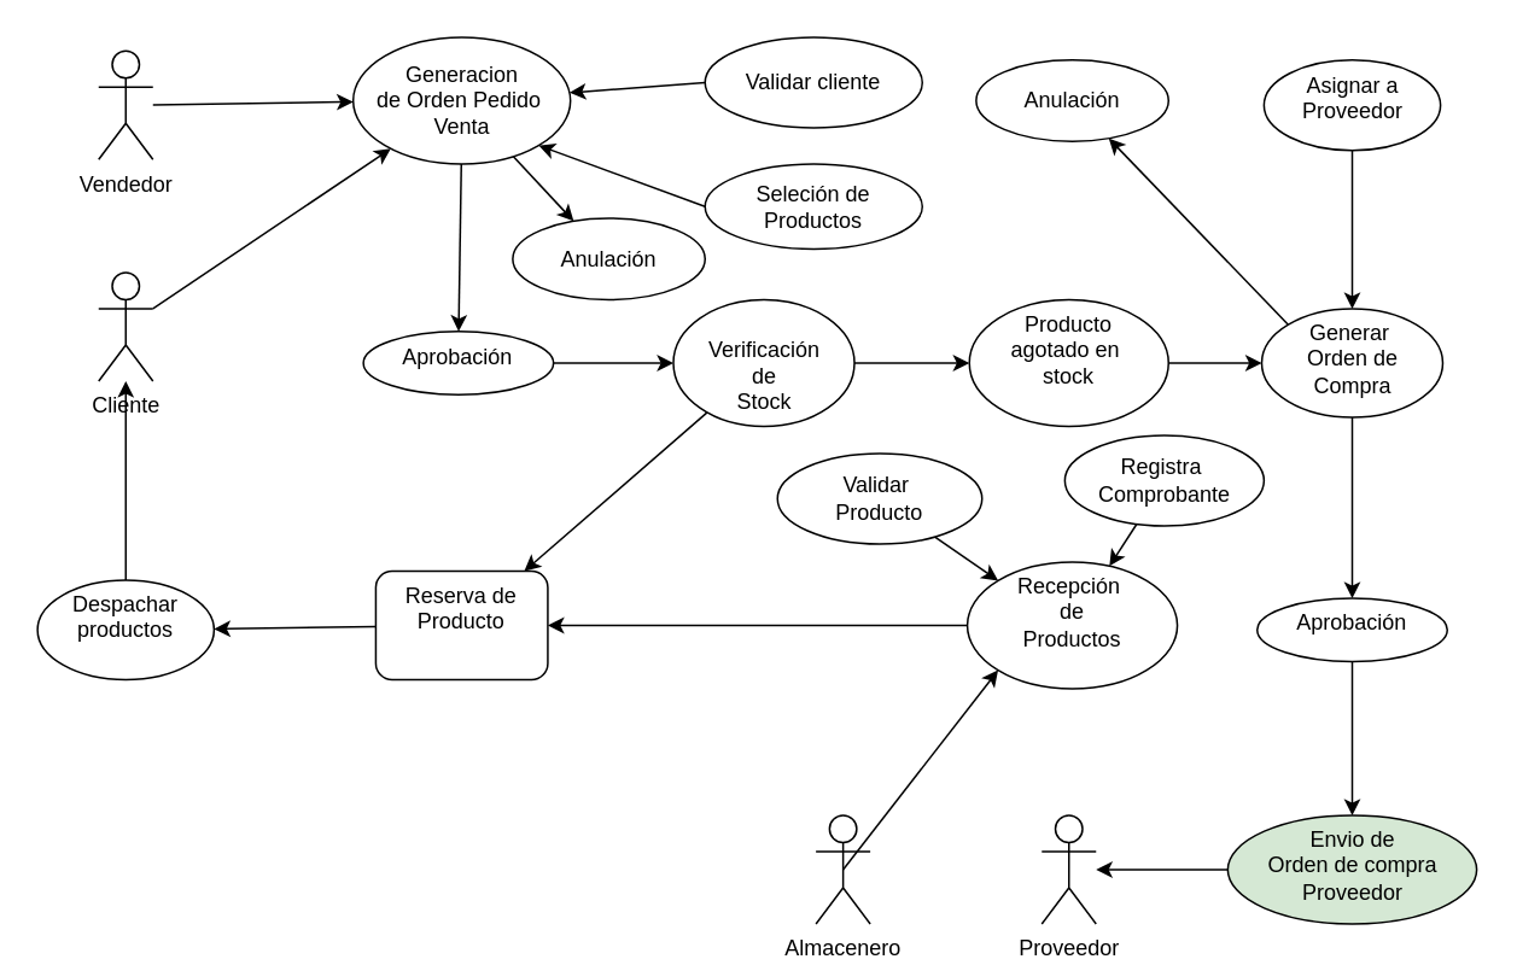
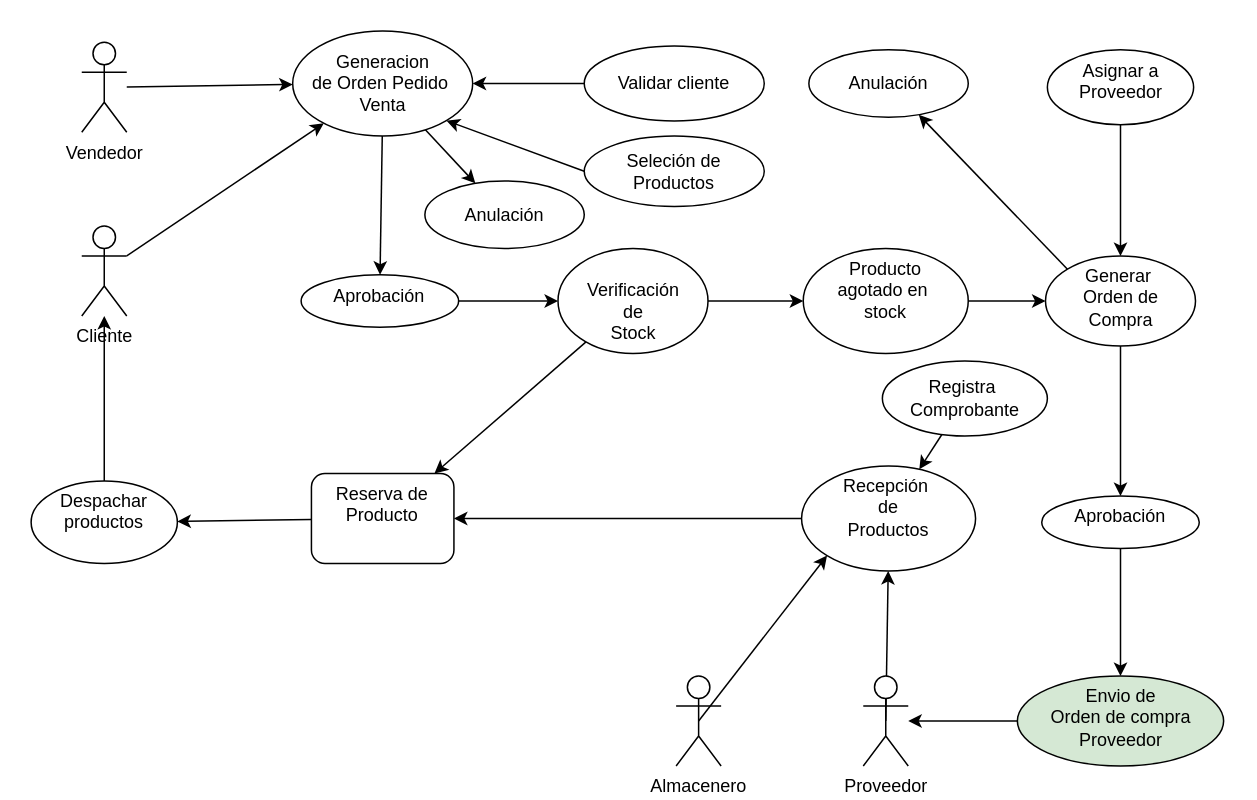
  <mxCell id="0" />
  <mxCell id="1" parent="0" />
  <mxCell id="2" style="edgeStyle=none;html=1;" parent="1" source="3" target="8" edge="1"><mxGeometry relative="1" as="geometry" /></mxCell>
  <mxCell id="3" value="Vendedor&lt;br&gt;" style="shape=umlActor;verticalLabelPosition=bottom;verticalAlign=top;html=1;outlineConnect=0;" parent="1" vertex="1"><mxGeometry x="54" y="27.5" width="30" height="60" as="geometry" /></mxCell>
  <mxCell id="4" style="edgeStyle=none;html=1;" parent="1" source="5" target="8" edge="1"><mxGeometry relative="1" as="geometry" /></mxCell>
  <mxCell id="5" value="Cliente" style="shape=umlActor;verticalLabelPosition=bottom;verticalAlign=top;html=1;outlineConnect=0;" parent="1" vertex="1"><mxGeometry x="54" y="150" width="30" height="60" as="geometry" /></mxCell>
  <mxCell id="6" style="edgeStyle=none;html=1;" parent="1" source="8" target="10" edge="1"><mxGeometry relative="1" as="geometry" /></mxCell>
  <mxCell id="7" value="" style="edgeStyle=none;html=1;" parent="1" source="8" target="25" edge="1"><mxGeometry relative="1" as="geometry" /></mxCell>
  <mxCell id="8" value="Generacion &lt;br&gt;de Orden Pedido&amp;nbsp;&lt;br&gt;Venta" style="ellipse;whiteSpace=wrap;html=1;" parent="1" vertex="1"><mxGeometry x="194.62" y="20" width="120" height="70" as="geometry" /></mxCell>
  <mxCell id="9" value="" style="edgeStyle=none;html=1;" parent="1" source="10" target="24" edge="1"><mxGeometry relative="1" as="geometry" /></mxCell>
  <mxCell id="10" value="Aprobación" style="ellipse;whiteSpace=wrap;html=1;verticalAlign=top;" parent="1" vertex="1"><mxGeometry x="200.25" y="182.5" width="105" height="35" as="geometry" /></mxCell>
  <mxCell id="11" style="edgeStyle=none;html=1;" parent="1" source="12" target="14" edge="1"><mxGeometry relative="1" as="geometry" /></mxCell>
  <mxCell id="12" value="Reserva de Producto" style="whiteSpace=wrap;html=1;verticalAlign=top;rounded=1;" parent="1" vertex="1"><mxGeometry x="207.12" y="315" width="95" height="60" as="geometry" /></mxCell>
  <mxCell id="13" value="" style="edgeStyle=none;html=1;" parent="1" source="14" target="5" edge="1"><mxGeometry relative="1" as="geometry" /></mxCell>
  <mxCell id="14" value="Despachar productos" style="ellipse;whiteSpace=wrap;html=1;verticalAlign=top;" parent="1" vertex="1"><mxGeometry x="20.25" y="320" width="97.5" height="55" as="geometry" /></mxCell>
  <mxCell id="15" value="" style="edgeStyle=none;html=1;" parent="1" source="16" target="19" edge="1"><mxGeometry relative="1" as="geometry" /></mxCell>
  <mxCell id="16" value="Producto&lt;br&gt;agotado en&amp;nbsp;&lt;br&gt;stock" style="ellipse;whiteSpace=wrap;html=1;verticalAlign=top;" parent="1" vertex="1"><mxGeometry x="535" y="165" width="110" height="70" as="geometry" /></mxCell>
  <mxCell id="17" style="edgeStyle=none;html=1;exitX=0;exitY=0;exitDx=0;exitDy=0;" parent="1" source="19" target="30" edge="1"><mxGeometry relative="1" as="geometry" /></mxCell>
  <mxCell id="18" style="edgeStyle=none;html=1;exitX=0.5;exitY=1;exitDx=0;exitDy=0;entryX=0.5;entryY=0;entryDx=0;entryDy=0;" parent="1" source="19" target="32" edge="1"><mxGeometry relative="1" as="geometry" /></mxCell>
  <mxCell id="19" value="Generar&amp;nbsp;&lt;br&gt;Orden de&lt;br&gt;Compra" style="ellipse;whiteSpace=wrap;html=1;verticalAlign=top;" parent="1" vertex="1"><mxGeometry x="696.5" y="170" width="100" height="60" as="geometry" /></mxCell>
  <mxCell id="20" style="edgeStyle=none;html=1;" parent="1" source="21" target="12" edge="1"><mxGeometry relative="1" as="geometry" /></mxCell>
  <mxCell id="21" value="Recepción&amp;nbsp;&lt;br&gt;de&lt;br&gt;Productos" style="ellipse;whiteSpace=wrap;html=1;verticalAlign=top;" parent="1" vertex="1"><mxGeometry x="533.88" y="310" width="116" height="70" as="geometry" /></mxCell>
  <mxCell id="22" style="edgeStyle=none;html=1;" parent="1" source="24" target="16" edge="1"><mxGeometry relative="1" as="geometry" /></mxCell>
  <mxCell id="23" style="edgeStyle=none;html=1;" parent="1" source="24" target="12" edge="1"><mxGeometry relative="1" as="geometry" /></mxCell>
  <mxCell id="24" value="&lt;br&gt;Verificación&lt;br&gt;de&lt;br&gt;Stock" style="ellipse;whiteSpace=wrap;html=1;verticalAlign=top;" parent="1" vertex="1"><mxGeometry x="371.5" y="165" width="100" height="70" as="geometry" /></mxCell>
  <mxCell id="25" value="Anulación" style="ellipse;whiteSpace=wrap;html=1;" parent="1" vertex="1"><mxGeometry x="282.75" y="120" width="106.25" height="45" as="geometry" /></mxCell>
  <mxCell id="26" style="edgeStyle=none;html=1;exitX=0.5;exitY=0.5;exitDx=0;exitDy=0;exitPerimeter=0;entryX=0;entryY=1;entryDx=0;entryDy=0;" parent="1" source="27" target="21" edge="1"><mxGeometry relative="1" as="geometry" /></mxCell>
  <mxCell id="27" value="Almacenero" style="shape=umlActor;verticalLabelPosition=bottom;verticalAlign=top;html=1;outlineConnect=0;" parent="1" vertex="1"><mxGeometry x="450.25" y="450" width="30" height="60" as="geometry" /></mxCell>
+ <mxCell id="28" style="edgeStyle=none;html=1;exitX=0.5;exitY=0.5;exitDx=0;exitDy=0;exitPerimeter=0;" parent="1" source="29" target="21" edge="1"><mxGeometry relative="1" as="geometry" /></mxCell>
  <mxCell id="29" value="Proveedor" style="shape=umlActor;verticalLabelPosition=bottom;verticalAlign=top;html=1;outlineConnect=0;" parent="1" vertex="1"><mxGeometry x="575.01" y="450" width="30" height="60" as="geometry" /></mxCell>
  <mxCell id="30" value="Anulación" style="ellipse;whiteSpace=wrap;html=1;" parent="1" vertex="1"><mxGeometry x="538.75" y="32.5" width="106.25" height="45" as="geometry" /></mxCell>
  <mxCell id="31" value="" style="edgeStyle=none;html=1;" parent="1" source="32" target="36" edge="1"><mxGeometry relative="1" as="geometry" /></mxCell>
  <mxCell id="32" value="Aprobación" style="ellipse;whiteSpace=wrap;html=1;verticalAlign=top;" parent="1" vertex="1"><mxGeometry x="694" y="330" width="105" height="35" as="geometry" /></mxCell>
  <mxCell id="33" value="" style="edgeStyle=none;html=1;" parent="1" source="34" target="19" edge="1"><mxGeometry relative="1" as="geometry" /></mxCell>
  <mxCell id="34" value="Asignar a&lt;br&gt;Proveedor" style="ellipse;whiteSpace=wrap;html=1;verticalAlign=top;" parent="1" vertex="1"><mxGeometry x="697.75" y="32.5" width="97.5" height="50" as="geometry" /></mxCell>
  <mxCell id="35" value="" style="edgeStyle=none;html=1;" parent="1" source="36" target="29" edge="1"><mxGeometry relative="1" as="geometry" /></mxCell>
  <mxCell id="36" value="Envio de &lt;br&gt;Orden de compra&lt;br&gt;Proveedor" style="ellipse;whiteSpace=wrap;html=1;verticalAlign=top;fillColor=#d5e8d4;" parent="1" vertex="1"><mxGeometry x="677.75" y="450" width="137.5" height="60" as="geometry" /></mxCell>
  <mxCell id="37" style="edgeStyle=none;html=1;" edge="1" parent="1" source="38" target="21"><mxGeometry relative="1" as="geometry" /></mxCell>
  <mxCell id="38" value="Registra&amp;nbsp;&lt;br&gt;Comprobante" style="ellipse;whiteSpace=wrap;html=1;" parent="1" vertex="1"><mxGeometry x="587.75" y="240" width="110" height="50" as="geometry" /></mxCell>
  <mxCell id="39" style="edgeStyle=none;html=1;exitX=0;exitY=0.5;exitDx=0;exitDy=0;entryX=1;entryY=1;entryDx=0;entryDy=0;" parent="1" source="40" target="8" edge="1"><mxGeometry relative="1" as="geometry" /></mxCell>
  <mxCell id="40" value="Seleción de&lt;br&gt;Productos" style="ellipse;whiteSpace=wrap;html=1;" parent="1" vertex="1"><mxGeometry x="389" y="90" width="120" height="47" as="geometry" /></mxCell>
  <mxCell id="41" style="edgeStyle=none;html=1;exitX=0;exitY=0.5;exitDx=0;exitDy=0;" parent="1" source="42" target="8" edge="1"><mxGeometry relative="1" as="geometry" /></mxCell>
- <mxCell id="42" value="Validar cliente" style="ellipse;whiteSpace=wrap;html=1;" parent="1" vertex="1"><mxGeometry x="389" y="20" width="120" height="50" as="geometry" /></mxCell>
- <mxCell id="43" style="edgeStyle=none;html=1;entryX=0;entryY=0;entryDx=0;entryDy=0;" edge="1" parent="1" source="44" target="21"><mxGeometry relative="1" as="geometry" /></mxCell>
- <mxCell id="44" value="Validar&amp;nbsp;&lt;br&gt;Producto" style="ellipse;whiteSpace=wrap;html=1;" vertex="1" parent="1"><mxGeometry x="429" y="250" width="113" height="50" as="geometry" /></mxCell>
+ <mxCell id="42" value="Validar cliente" style="ellipse;whiteSpace=wrap;html=1;" parent="1" vertex="1"><mxGeometry x="389" y="30" width="120" height="50" as="geometry" /></mxCell>
